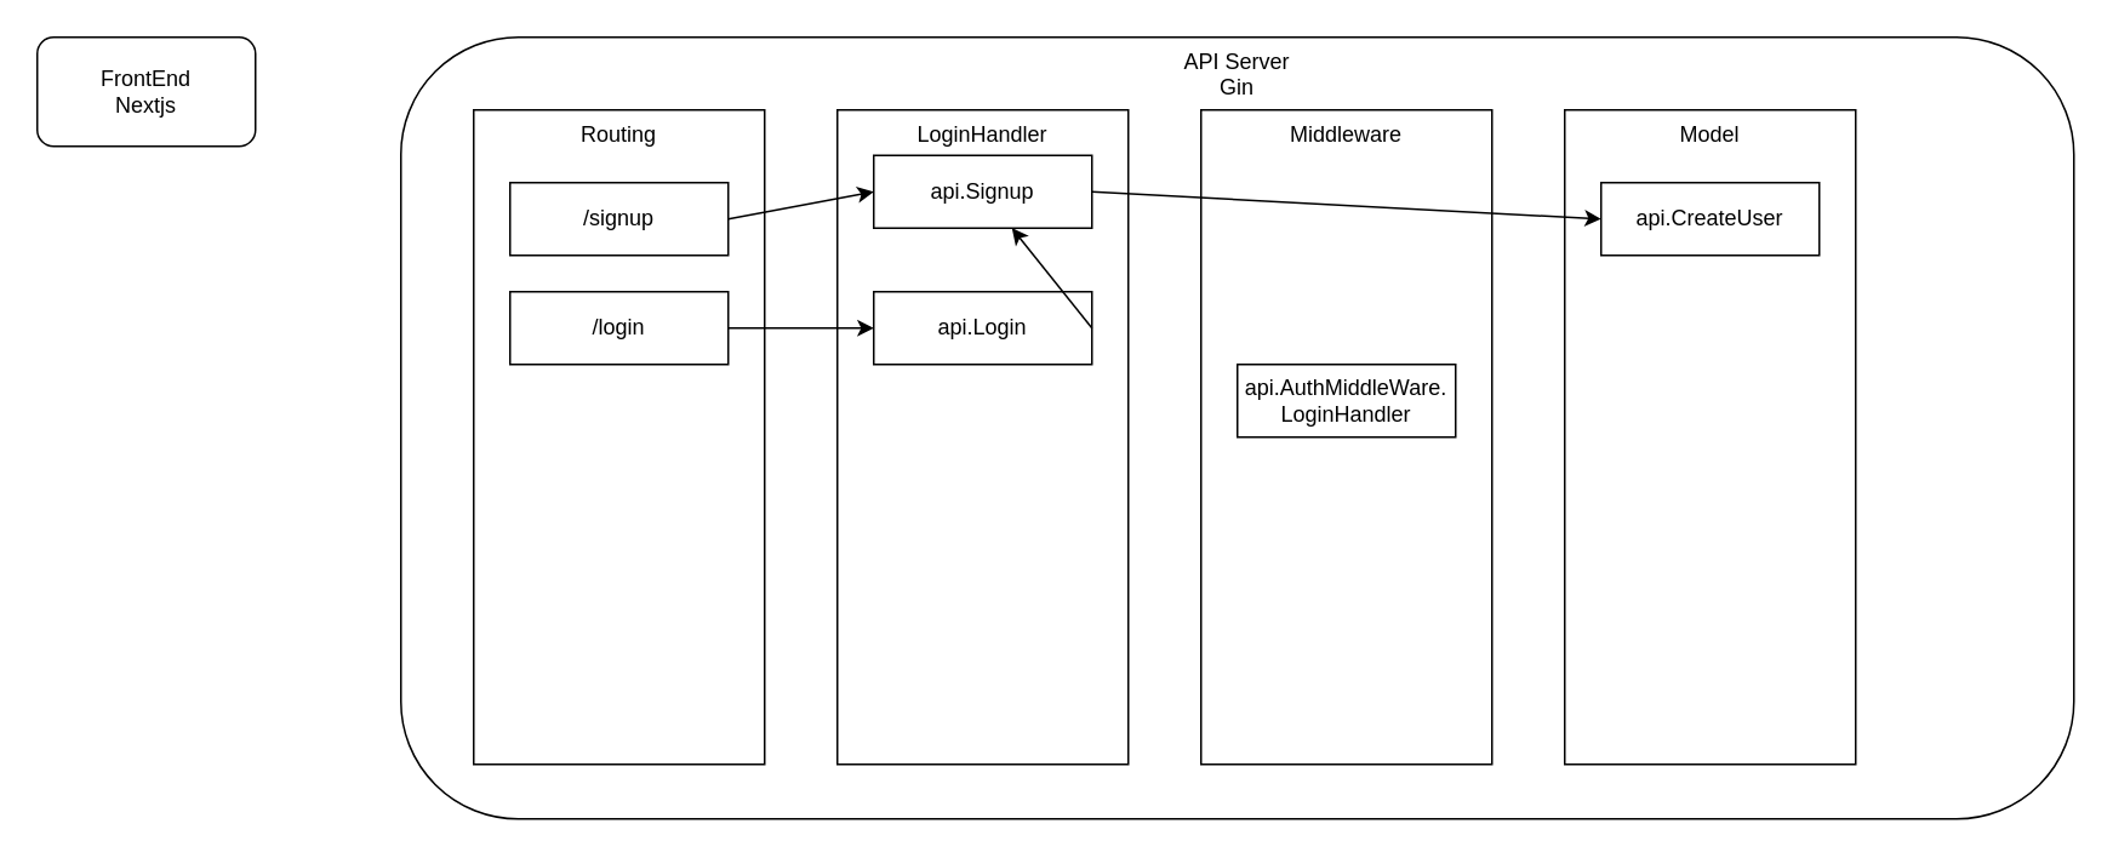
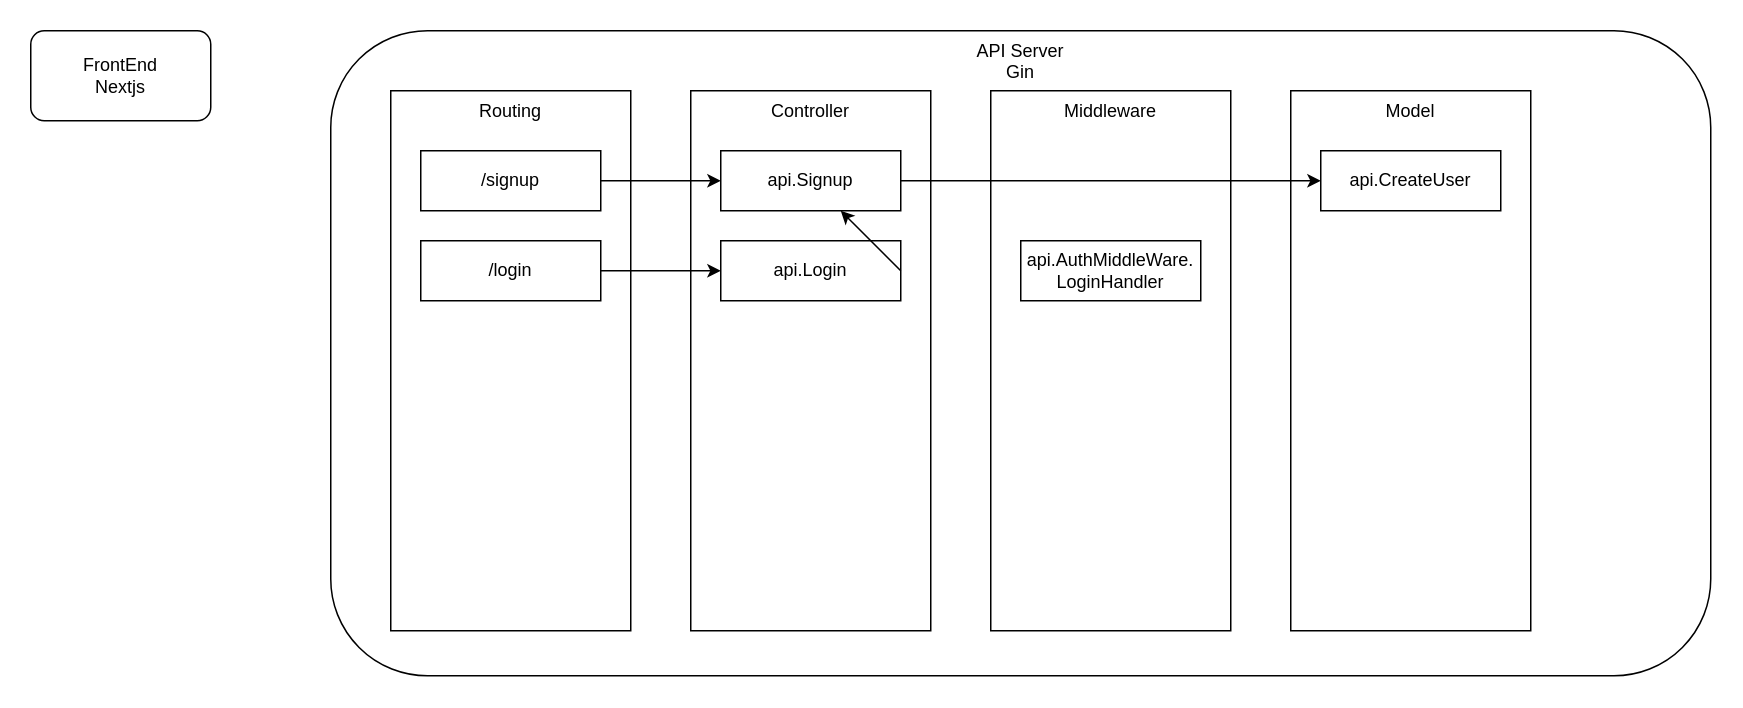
  <mxCell id="0" />
  <mxCell id="1" parent="0" />
  <mxCell id="2" value="API Server&lt;br&gt;Gin&lt;span style=&quot;color: rgba(0 , 0 , 0 , 0) ; font-family: monospace ; font-size: 0px&quot;&gt;%3CmxGraphModel%3E%3Croot%3E%3CmxCell%20id%3D%220%22%2F%3E%3CmxCell%20id%3D%221%22%20parent%3D%220%22%2F%3E%3CmxCell%20id%3D%222%22%20value%3D%22WebServer%26lt%3Bbr%26gt%3BNginx%22%20style%3D%22rounded%3D1%3BwhiteSpace%3Dwrap%3Bhtml%3D1%3B%22%20vertex%3D%221%22%20parent%3D%221%22%3E%3CmxGeometry%20x%3D%22120%22%20y%3D%22280%22%20width%3D%22120%22%20height%3D%2260%22%20as%3D%22geometry%22%2F%3E%3C%2FmxCell%3E%3C%2Froot%3E%3C%2FmxGraphModel%3E&lt;/span&gt;" style="rounded=1;whiteSpace=wrap;html=1;align=center;verticalAlign=top;" vertex="1" parent="1"><mxGeometry x="220" y="20" width="920" height="430" as="geometry" /></mxCell>
  <mxCell id="3" value="Middleware" style="rounded=0;whiteSpace=wrap;html=1;verticalAlign=top;" vertex="1" parent="1"><mxGeometry x="660" y="60" width="160" height="360" as="geometry" /></mxCell>
  <mxCell id="4" value="FrontEnd&lt;br&gt;Nextjs&lt;span style=&quot;color: rgba(0 , 0 , 0 , 0) ; font-family: monospace ; font-size: 0px&quot;&gt;%3CmxGraphModel%3E%3Croot%3E%3CmxCell%20id%3D%220%22%2F%3E%3CmxCell%20id%3D%221%22%20parent%3D%220%22%2F%3E%3CmxCell%20id%3D%222%22%20value%3D%22WebServer%26lt%3Bbr%26gt%3BNginx%22%20style%3D%22rounded%3D1%3BwhiteSpace%3Dwrap%3Bhtml%3D1%3B%22%20vertex%3D%221%22%20parent%3D%221%22%3E%3CmxGeometry%20x%3D%22120%22%20y%3D%22280%22%20width%3D%22120%22%20height%3D%2260%22%20as%3D%22geometry%22%2F%3E%3C%2FmxCell%3E%3C%2Froot%3E%3C%2FmxGraphModel%3E&lt;/span&gt;" style="rounded=1;whiteSpace=wrap;html=1;" vertex="1" parent="1"><mxGeometry x="20" y="20" width="120" height="60" as="geometry" /></mxCell>
  <mxCell id="5" value="Routing" style="rounded=0;whiteSpace=wrap;html=1;verticalAlign=top;" vertex="1" parent="1"><mxGeometry x="260" y="60" width="160" height="360" as="geometry" /></mxCell>
  <mxCell id="6" value="/signup" style="rounded=0;whiteSpace=wrap;html=1;verticalAlign=middle;" vertex="1" parent="1"><mxGeometry x="280" y="100" width="120" height="40" as="geometry" /></mxCell>
- <mxCell id="7" value="LoginHandler" style="rounded=0;whiteSpace=wrap;html=1;verticalAlign=top;" vertex="1" parent="1"><mxGeometry x="460" y="60" width="160" height="360" as="geometry" /></mxCell>
- <mxCell id="8" value="api.Signup" style="rounded=0;whiteSpace=wrap;html=1;verticalAlign=middle;" vertex="1" parent="1"><mxGeometry x="480" y="85" width="120" height="40" as="geometry" /></mxCell>
+ <mxCell id="7" value="Controller" style="rounded=0;whiteSpace=wrap;html=1;verticalAlign=top;" vertex="1" parent="1"><mxGeometry x="460" y="60" width="160" height="360" as="geometry" /></mxCell>
+ <mxCell id="8" value="api.Signup" style="rounded=0;whiteSpace=wrap;html=1;verticalAlign=middle;" vertex="1" parent="1"><mxGeometry x="480" y="100" width="120" height="40" as="geometry" /></mxCell>
  <mxCell id="9" value="Model" style="rounded=0;whiteSpace=wrap;html=1;verticalAlign=top;" vertex="1" parent="1"><mxGeometry x="860" y="60" width="160" height="360" as="geometry" /></mxCell>
  <mxCell id="10" value="api.CreateUser" style="rounded=0;whiteSpace=wrap;html=1;verticalAlign=middle;" vertex="1" parent="1"><mxGeometry x="880" y="100" width="120" height="40" as="geometry" /></mxCell>
  <mxCell id="11" style="edgeStyle=none;html=1;exitX=1;exitY=0.5;exitDx=0;exitDy=0;entryX=0;entryY=0.5;entryDx=0;entryDy=0;" edge="1" parent="1" source="6" target="8"><mxGeometry relative="1" as="geometry" /></mxCell>
  <mxCell id="12" style="edgeStyle=none;html=1;exitX=1;exitY=0.5;exitDx=0;exitDy=0;entryX=0;entryY=0.5;entryDx=0;entryDy=0;" edge="1" parent="1" source="8" target="10"><mxGeometry relative="1" as="geometry"><mxPoint x="680" y="120" as="targetPoint" /></mxGeometry></mxCell>
  <mxCell id="13" value="/login" style="rounded=0;whiteSpace=wrap;html=1;verticalAlign=middle;" vertex="1" parent="1"><mxGeometry x="280" y="160" width="120" height="40" as="geometry" /></mxCell>
  <mxCell id="14" value="api.Login" style="rounded=0;whiteSpace=wrap;html=1;verticalAlign=middle;" vertex="1" parent="1"><mxGeometry x="480" y="160" width="120" height="40" as="geometry" /></mxCell>
  <mxCell id="15" style="edgeStyle=none;html=1;exitX=1;exitY=0.5;exitDx=0;exitDy=0;entryX=0;entryY=0.5;entryDx=0;entryDy=0;" edge="1" parent="1" source="13" target="14"><mxGeometry relative="1" as="geometry" /></mxCell>
  <mxCell id="16" style="edgeStyle=none;html=1;exitX=1;exitY=0.5;exitDx=0;exitDy=0;" edge="1" parent="1" source="14" target="8"><mxGeometry relative="1" as="geometry"><mxPoint x="680" y="180" as="targetPoint" /></mxGeometry></mxCell>
- <mxCell id="17" value="api.AuthMiddleWare.&lt;br&gt;LoginHandler" style="rounded=0;whiteSpace=wrap;html=1;verticalAlign=middle;" vertex="1" parent="1"><mxGeometry x="680" y="200" width="120" height="40" as="geometry" /></mxCell>
+ <mxCell id="17" value="api.AuthMiddleWare.&lt;br&gt;LoginHandler" style="rounded=0;whiteSpace=wrap;html=1;verticalAlign=middle;" vertex="1" parent="1"><mxGeometry x="680" y="160" width="120" height="40" as="geometry" /></mxCell>
